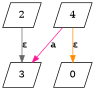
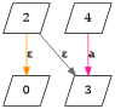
  digraph {
    rankdir=TB
    node [shape=parallelogram]
    2
    0
    3
    4
-   4 -> 0 [color=darkorange label="ɛ"]
+   2 -> 0 [color=darkorange label="ɛ"]
    2 -> 3 [color=gray40 label="ɛ"]
    4 -> 3 [color=deeppink label=a]
  }
